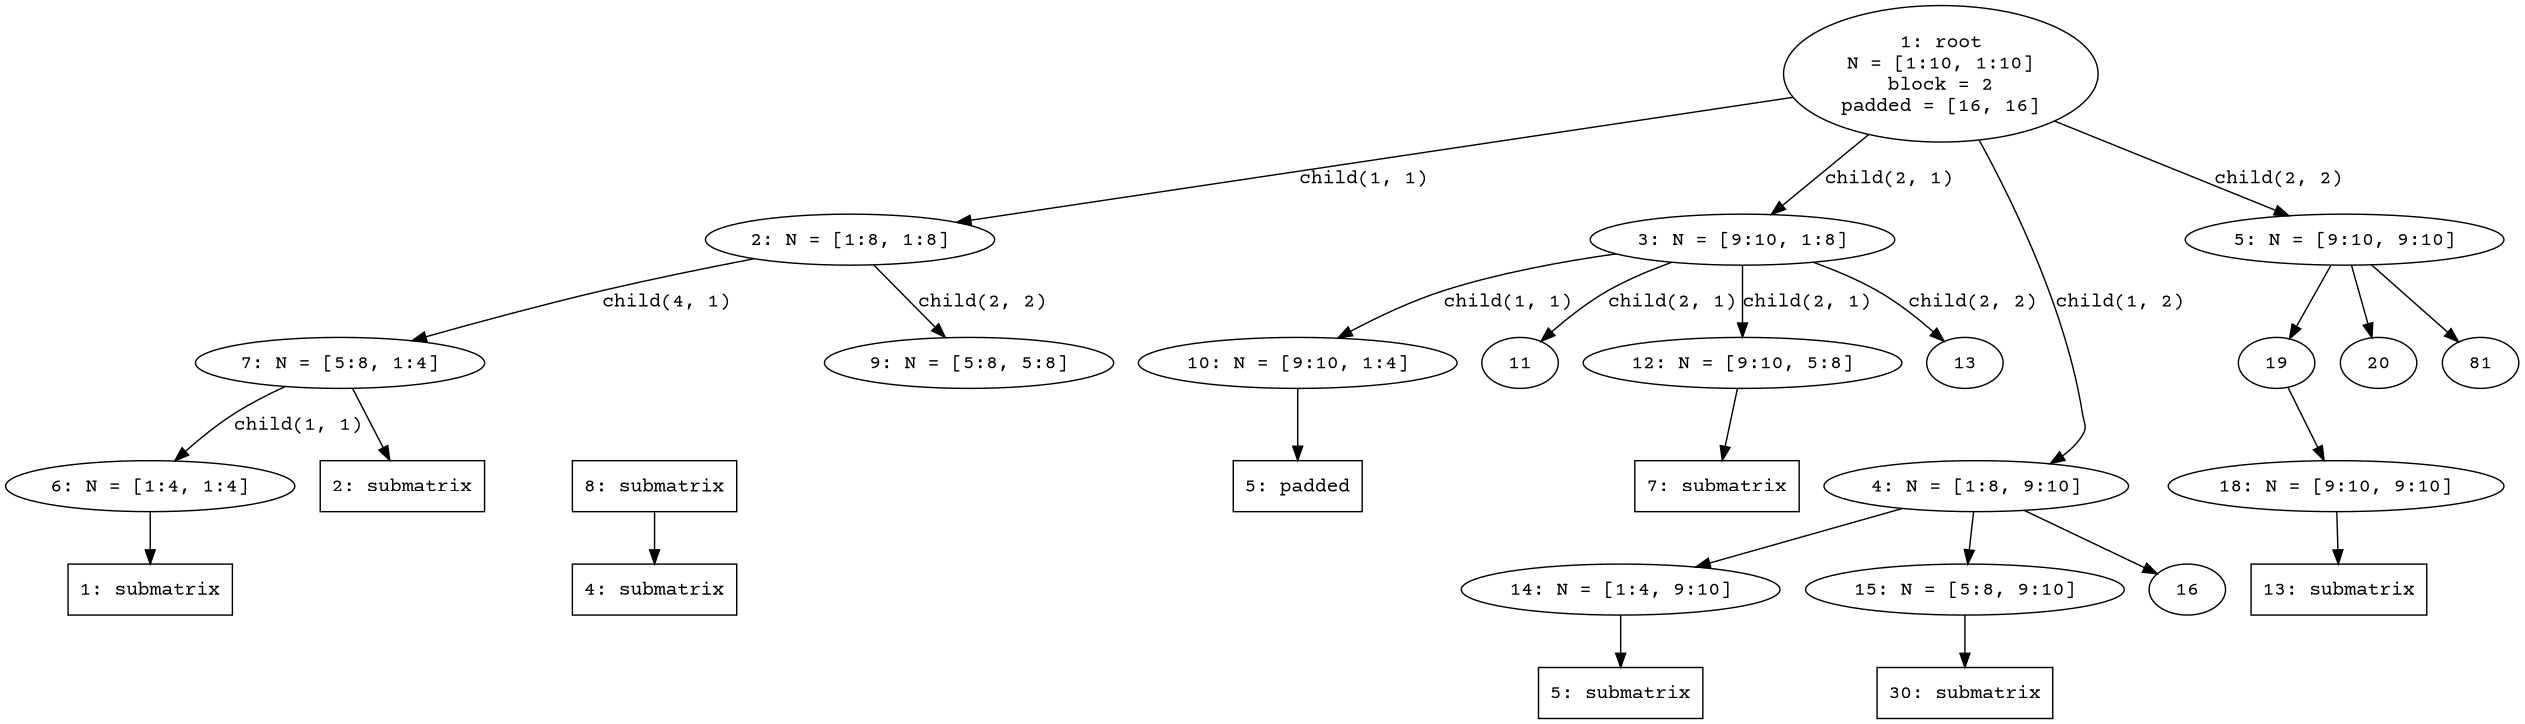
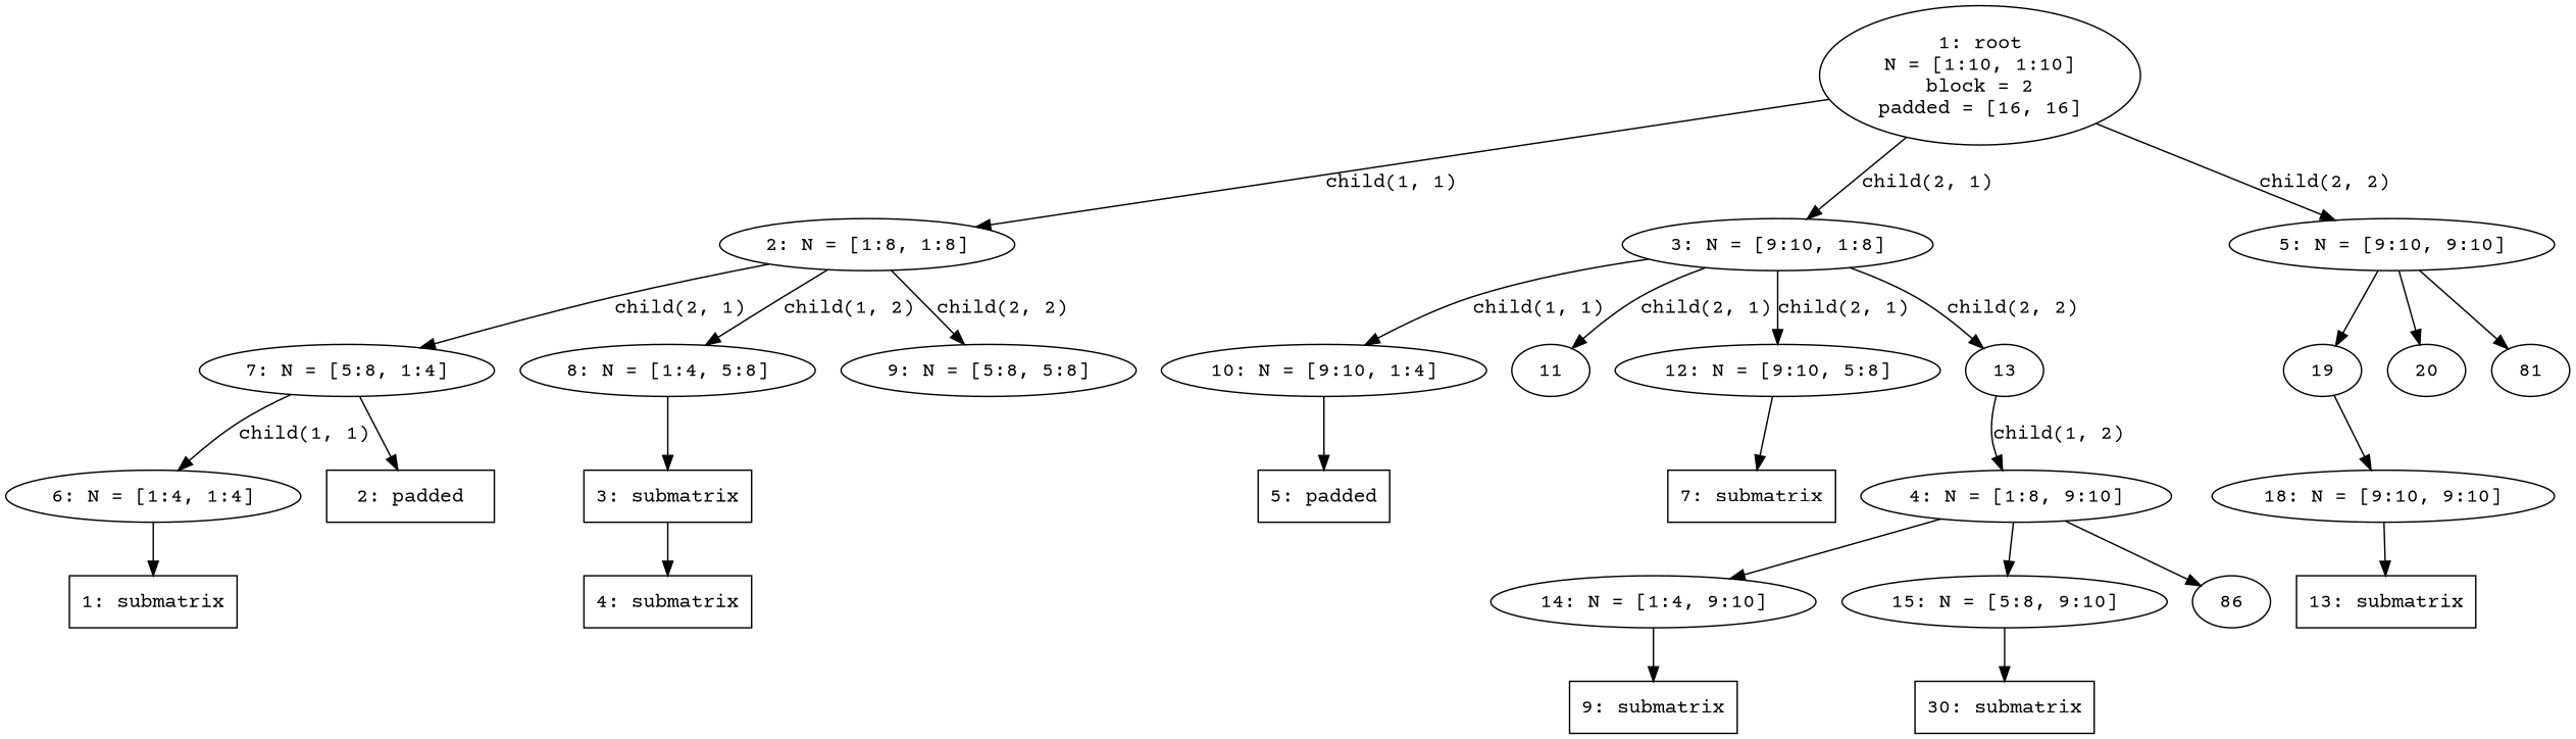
  digraph {
    fontname="Courier Prime"
    node [fontname="Courier Prime"]
    edge [fontname="Courier Prime"]
    n1 [label="1: root\nN = [1:10, 1:10]\nblock = 2\npadded = [16, 16]"]
    n2 [label="2: N = [1:8, 1:8]"]
    n3 [label="3: N = [9:10, 1:8]"]
    n4 [label="4: N = [1:8, 9:10]"]
    n5 [label="5: N = [9:10, 9:10]"]
    n6 [label="7: N = [5:8, 1:4]"]
+   n7 [label="8: N = [1:4, 5:8]"]
    n8 [label="9: N = [5:8, 5:8]"]
    n9 [label="10: N = [9:10, 1:4]"]
    11
    n11 [label="12: N = [9:10, 5:8]"]
    13
    n13 [label="14: N = [1:4, 9:10]"]
    n14 [label="15: N = [5:8, 9:10]"]
-   16
+   16 [label=86]
    19
    20
    n18 [label=81]
    n19 [label="6: N = [1:4, 1:4]"]
    n20 [label="1: submatrix" shape=box]
-   n21 [label="2: submatrix" shape=box]
-   n22 [label="8: submatrix" shape=box]
+   n21 [label="2: padded" shape=box]
+   n22 [label="3: submatrix" shape=box]
    n23 [label="5: padded" shape=box]
    n24 [label="7: submatrix" shape=box]
-   n25 [label="5: submatrix" shape=box]
+   n25 [label="9: submatrix" shape=box]
    n26 [label="30: submatrix" shape=box]
    n27 [label="18: N = [9:10, 9:10]"]
    n28 [label="13: submatrix" shape=box]
    n29 [label="4: submatrix" shape=box]
    n1 -> n2 [label="child(1, 1)"]
    n1 -> n3 [label="child(2, 1)"]
-   n1 -> n4 [label="child(1, 2)"]
+   13 -> n4 [label="child(1, 2)"]
    n1 -> n5 [label="child(2, 2)"]
-   n2 -> n6 [label="child(4, 1)"]
+   n2 -> n6 [label="child(2, 1)"]
+   n2 -> n7 [label="child(1, 2)"]
    n2 -> n8 [label="child(2, 2)"]
    n3 -> n9 [label="child(1, 1)"]
    n3 -> 11 [label="child(2, 1)"]
    n3 -> n11 [label="child(2, 1)"]
    n3 -> 13 [label="child(2, 2)"]
    n4 -> n13
    n4 -> n14
    n4 -> 16
    n5 -> 19
    n5 -> 20
    n5 -> n18
    n6 -> n19 [label="child(1, 1)"]
    n6 -> n21
+   n7 -> n22
    n9 -> n23
    n11 -> n24
    n13 -> n25
    n14 -> n26
    19 -> n27
    n19 -> n20
    n22 -> n29
    n27 -> n28
  }
